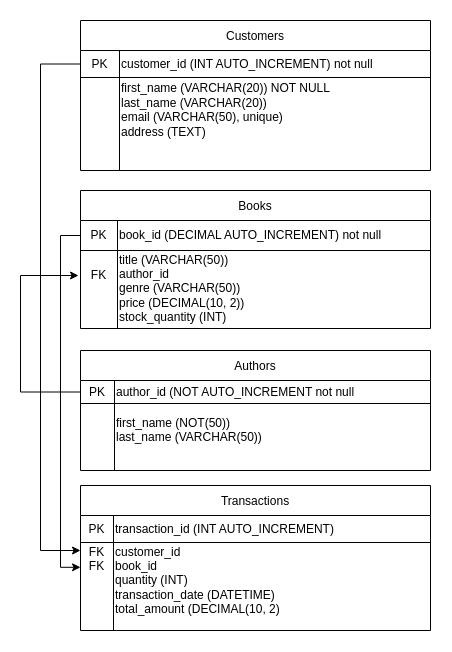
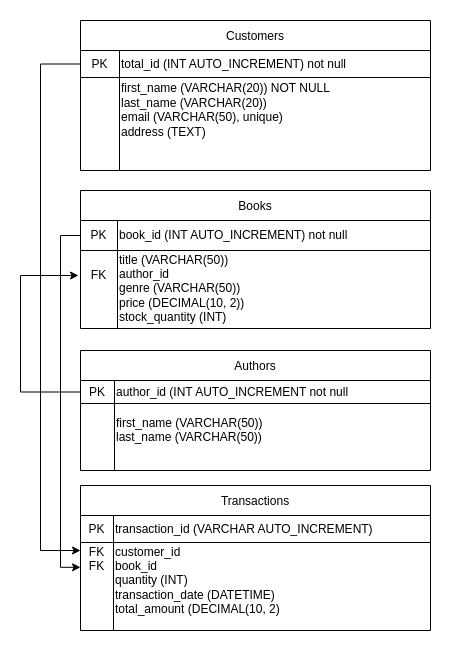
  <mxCell id="0" />
  <mxCell id="1" parent="0" />
  <mxCell id="2" value="Customers" style="shape=table;startSize=30;container=1;collapsible=0;childLayout=tableLayout;" vertex="1" parent="1"><mxGeometry x="80" y="20" width="350" height="150" as="geometry" /></mxCell>
  <mxCell id="3" value="" style="shape=tableRow;horizontal=0;startSize=0;swimlaneHead=0;swimlaneBody=0;strokeColor=inherit;top=0;left=0;bottom=0;right=0;collapsible=0;dropTarget=0;fillColor=none;points=[[0,0.5],[1,0.5]];portConstraint=eastwest;" vertex="1" parent="2"><mxGeometry y="30" width="350" height="27" as="geometry" /></mxCell>
  <mxCell id="4" value="PK" style="shape=partialRectangle;html=1;whiteSpace=wrap;connectable=0;strokeColor=inherit;overflow=hidden;fillColor=none;top=0;left=0;bottom=0;right=0;pointerEvents=1;" vertex="1" parent="3"><mxGeometry width="39" height="27" as="geometry"><mxRectangle width="39" height="27" as="alternateBounds" /></mxGeometry></mxCell>
- <mxCell id="5" value="customer_id (INT AUTO_INCREMENT) not null" style="shape=partialRectangle;html=1;whiteSpace=wrap;connectable=0;strokeColor=inherit;overflow=hidden;fillColor=none;top=0;left=0;bottom=0;right=0;pointerEvents=1;align=left;" vertex="1" parent="3"><mxGeometry x="39" width="311" height="27" as="geometry"><mxRectangle width="311" height="27" as="alternateBounds" /></mxGeometry></mxCell>
+ <mxCell id="5" value="total_id (INT AUTO_INCREMENT) not null" style="shape=partialRectangle;html=1;whiteSpace=wrap;connectable=0;strokeColor=inherit;overflow=hidden;fillColor=none;top=0;left=0;bottom=0;right=0;pointerEvents=1;align=left;" vertex="1" parent="3"><mxGeometry x="39" width="311" height="27" as="geometry"><mxRectangle width="311" height="27" as="alternateBounds" /></mxGeometry></mxCell>
  <mxCell id="6" value="" style="shape=tableRow;horizontal=0;startSize=0;swimlaneHead=0;swimlaneBody=0;strokeColor=inherit;top=0;left=0;bottom=0;right=0;collapsible=0;dropTarget=0;fillColor=none;points=[[0,0.5],[1,0.5]];portConstraint=eastwest;" vertex="1" parent="2"><mxGeometry y="57" width="350" height="93" as="geometry" /></mxCell>
  <mxCell id="7" value="" style="shape=partialRectangle;html=1;whiteSpace=wrap;connectable=0;strokeColor=inherit;overflow=hidden;fillColor=none;top=0;left=0;bottom=0;right=0;pointerEvents=1;" vertex="1" parent="6"><mxGeometry width="39" height="93" as="geometry"><mxRectangle width="39" height="93" as="alternateBounds" /></mxGeometry></mxCell>
  <mxCell id="8" value="&lt;span style=&quot;&quot;&gt;first_name (VARCHAR(20)) NOT NULL&lt;/span&gt;&lt;div&gt;last_name (VARCHAR(20))&amp;nbsp;&lt;br&gt;&lt;div style=&quot;&quot;&gt;email (VARCHAR(50), unique)&lt;/div&gt;&lt;div style=&quot;&quot;&gt;address (TEXT)&lt;/div&gt;&lt;div style=&quot;&quot;&gt;&lt;br&gt;&lt;/div&gt;&lt;/div&gt;&lt;div style=&quot;&quot;&gt;&lt;br&gt;&lt;/div&gt;" style="shape=partialRectangle;html=1;whiteSpace=wrap;connectable=0;strokeColor=inherit;overflow=hidden;fillColor=none;top=0;left=0;bottom=0;right=0;pointerEvents=1;align=left;" vertex="1" parent="6"><mxGeometry x="39" width="311" height="93" as="geometry"><mxRectangle width="311" height="93" as="alternateBounds" /></mxGeometry></mxCell>
  <mxCell id="9" value="Books" style="shape=table;startSize=30;container=1;collapsible=0;childLayout=tableLayout;" vertex="1" parent="1"><mxGeometry x="80" y="190" width="350" height="138.0" as="geometry" /></mxCell>
  <mxCell id="10" value="" style="shape=tableRow;horizontal=0;startSize=0;swimlaneHead=0;swimlaneBody=0;strokeColor=inherit;top=0;left=0;bottom=0;right=0;collapsible=0;dropTarget=0;fillColor=none;points=[[0,0.5],[1,0.5]];portConstraint=eastwest;" vertex="1" parent="9"><mxGeometry y="30" width="350" height="30" as="geometry" /></mxCell>
  <mxCell id="11" value="PK" style="shape=partialRectangle;html=1;whiteSpace=wrap;connectable=0;strokeColor=inherit;overflow=hidden;fillColor=none;top=0;left=0;bottom=0;right=0;pointerEvents=1;" vertex="1" parent="10"><mxGeometry width="37" height="30" as="geometry"><mxRectangle width="37" height="30" as="alternateBounds" /></mxGeometry></mxCell>
- <mxCell id="12" value="book_id (DECIMAL AUTO_INCREMENT)&amp;nbsp;&lt;span style=&quot;background-color: initial;&quot;&gt;not null&lt;/span&gt;" style="shape=partialRectangle;html=1;whiteSpace=wrap;connectable=0;strokeColor=inherit;overflow=hidden;fillColor=none;top=0;left=0;bottom=0;right=0;pointerEvents=1;align=left;" vertex="1" parent="10"><mxGeometry x="37" width="313" height="30" as="geometry"><mxRectangle width="313" height="30" as="alternateBounds" /></mxGeometry></mxCell>
+ <mxCell id="12" value="book_id (INT AUTO_INCREMENT)&amp;nbsp;&lt;span style=&quot;background-color: initial;&quot;&gt;not null&lt;/span&gt;" style="shape=partialRectangle;html=1;whiteSpace=wrap;connectable=0;strokeColor=inherit;overflow=hidden;fillColor=none;top=0;left=0;bottom=0;right=0;pointerEvents=1;align=left;" vertex="1" parent="10"><mxGeometry x="37" width="313" height="30" as="geometry"><mxRectangle width="313" height="30" as="alternateBounds" /></mxGeometry></mxCell>
  <mxCell id="13" value="" style="shape=tableRow;horizontal=0;startSize=0;swimlaneHead=0;swimlaneBody=0;strokeColor=inherit;top=0;left=0;bottom=0;right=0;collapsible=0;dropTarget=0;fillColor=none;points=[[0,0.5],[1,0.5]];portConstraint=eastwest;" vertex="1" parent="9"><mxGeometry y="60" width="350" height="78" as="geometry" /></mxCell>
  <mxCell id="14" value="&lt;div&gt;&lt;br&gt;&lt;/div&gt;&lt;div&gt;FK&lt;/div&gt;&lt;div&gt;&lt;br&gt;&lt;/div&gt;&lt;div&gt;&lt;br&gt;&lt;/div&gt;&lt;div&gt;&lt;br&gt;&lt;/div&gt;" style="shape=partialRectangle;html=1;whiteSpace=wrap;connectable=0;strokeColor=inherit;overflow=hidden;fillColor=none;top=0;left=0;bottom=0;right=0;pointerEvents=1;" vertex="1" parent="13"><mxGeometry width="37" height="78" as="geometry"><mxRectangle width="37" height="78" as="alternateBounds" /></mxGeometry></mxCell>
  <mxCell id="15" value="&lt;span style=&quot;&quot;&gt;title (VARCHAR(50))&amp;nbsp;&lt;/span&gt;&lt;div style=&quot;&quot;&gt;author_id&amp;nbsp;&amp;nbsp;&lt;/div&gt;&lt;div style=&quot;&quot;&gt;genre (VARCHAR(50))&lt;/div&gt;&lt;div style=&quot;&quot;&gt;price (DECIMAL(10, 2))&lt;/div&gt;&lt;div style=&quot;&quot;&gt;stock_quantity (INT)&lt;/div&gt;&lt;div style=&quot;&quot;&gt;&lt;br&gt;&lt;/div&gt;&lt;div style=&quot;&quot;&gt;&lt;br&gt;&lt;/div&gt;" style="shape=partialRectangle;html=1;whiteSpace=wrap;connectable=0;strokeColor=inherit;overflow=hidden;fillColor=none;top=0;left=0;bottom=0;right=0;pointerEvents=1;align=left;" vertex="1" parent="13"><mxGeometry x="37" width="313" height="78" as="geometry"><mxRectangle width="313" height="78" as="alternateBounds" /></mxGeometry></mxCell>
  <mxCell id="16" value="Authors" style="shape=table;startSize=30;container=1;collapsible=0;childLayout=tableLayout;" vertex="1" parent="1"><mxGeometry x="80" y="350" width="350" height="120" as="geometry" /></mxCell>
  <mxCell id="17" value="" style="shape=tableRow;horizontal=0;startSize=0;swimlaneHead=0;swimlaneBody=0;strokeColor=inherit;top=0;left=0;bottom=0;right=0;collapsible=0;dropTarget=0;fillColor=none;points=[[0,0.5],[1,0.5]];portConstraint=eastwest;" vertex="1" parent="16"><mxGeometry y="30" width="350" height="23" as="geometry" /></mxCell>
  <mxCell id="18" value="PK" style="shape=partialRectangle;html=1;whiteSpace=wrap;connectable=0;strokeColor=inherit;overflow=hidden;fillColor=none;top=0;left=0;bottom=0;right=0;pointerEvents=1;" vertex="1" parent="17"><mxGeometry width="34" height="23" as="geometry"><mxRectangle width="34" height="23" as="alternateBounds" /></mxGeometry></mxCell>
- <mxCell id="19" value="author_id (NOT AUTO_INCREMENT not null" style="shape=partialRectangle;html=1;whiteSpace=wrap;connectable=0;strokeColor=inherit;overflow=hidden;fillColor=none;top=0;left=0;bottom=0;right=0;pointerEvents=1;align=left;" vertex="1" parent="17"><mxGeometry x="34" width="316" height="23" as="geometry"><mxRectangle width="316" height="23" as="alternateBounds" /></mxGeometry></mxCell>
+ <mxCell id="19" value="author_id (INT AUTO_INCREMENT not null" style="shape=partialRectangle;html=1;whiteSpace=wrap;connectable=0;strokeColor=inherit;overflow=hidden;fillColor=none;top=0;left=0;bottom=0;right=0;pointerEvents=1;align=left;" vertex="1" parent="17"><mxGeometry x="34" width="316" height="23" as="geometry"><mxRectangle width="316" height="23" as="alternateBounds" /></mxGeometry></mxCell>
  <mxCell id="20" value="" style="shape=tableRow;horizontal=0;startSize=0;swimlaneHead=0;swimlaneBody=0;strokeColor=inherit;top=0;left=0;bottom=0;right=0;collapsible=0;dropTarget=0;fillColor=none;points=[[0,0.5],[1,0.5]];portConstraint=eastwest;" vertex="1" parent="16"><mxGeometry y="53" width="350" height="67" as="geometry" /></mxCell>
  <mxCell id="21" value="" style="shape=partialRectangle;html=1;whiteSpace=wrap;connectable=0;strokeColor=inherit;overflow=hidden;fillColor=none;top=0;left=0;bottom=0;right=0;pointerEvents=1;" vertex="1" parent="20"><mxGeometry width="34" height="67" as="geometry"><mxRectangle width="34" height="67" as="alternateBounds" /></mxGeometry></mxCell>
- <mxCell id="22" value="first_name (NOT(50))&lt;div&gt;last_name (VARCHAR(50))&lt;/div&gt;&lt;div&gt;&lt;br&gt;&lt;/div&gt;" style="shape=partialRectangle;html=1;whiteSpace=wrap;connectable=0;strokeColor=inherit;overflow=hidden;fillColor=none;top=0;left=0;bottom=0;right=0;pointerEvents=1;align=left;" vertex="1" parent="20"><mxGeometry x="34" width="316" height="67" as="geometry"><mxRectangle width="316" height="67" as="alternateBounds" /></mxGeometry></mxCell>
+ <mxCell id="22" value="first_name (VARCHAR(50))&lt;div&gt;last_name (VARCHAR(50))&lt;/div&gt;&lt;div&gt;&lt;br&gt;&lt;/div&gt;" style="shape=partialRectangle;html=1;whiteSpace=wrap;connectable=0;strokeColor=inherit;overflow=hidden;fillColor=none;top=0;left=0;bottom=0;right=0;pointerEvents=1;align=left;" vertex="1" parent="20"><mxGeometry x="34" width="316" height="67" as="geometry"><mxRectangle width="316" height="67" as="alternateBounds" /></mxGeometry></mxCell>
  <mxCell id="23" value="Transactions" style="shape=table;startSize=30;container=1;collapsible=0;childLayout=tableLayout;" vertex="1" parent="1"><mxGeometry x="80" y="485" width="350" height="145" as="geometry" /></mxCell>
  <mxCell id="24" value="" style="shape=tableRow;horizontal=0;startSize=0;swimlaneHead=0;swimlaneBody=0;strokeColor=inherit;top=0;left=0;bottom=0;right=0;collapsible=0;dropTarget=0;fillColor=none;points=[[0,0.5],[1,0.5]];portConstraint=eastwest;" vertex="1" parent="23"><mxGeometry y="30" width="350" height="27" as="geometry" /></mxCell>
  <mxCell id="25" value="PK" style="shape=partialRectangle;html=1;whiteSpace=wrap;connectable=0;strokeColor=inherit;overflow=hidden;fillColor=none;top=0;left=0;bottom=0;right=0;pointerEvents=1;" vertex="1" parent="24"><mxGeometry width="33" height="27" as="geometry"><mxRectangle width="33" height="27" as="alternateBounds" /></mxGeometry></mxCell>
- <mxCell id="26" value="transaction_id (INT AUTO_INCREMENT)" style="shape=partialRectangle;html=1;whiteSpace=wrap;connectable=0;strokeColor=inherit;overflow=hidden;fillColor=none;top=0;left=0;bottom=0;right=0;pointerEvents=1;align=left;" vertex="1" parent="24"><mxGeometry x="33" width="317" height="27" as="geometry"><mxRectangle width="317" height="27" as="alternateBounds" /></mxGeometry></mxCell>
+ <mxCell id="26" value="transaction_id (VARCHAR AUTO_INCREMENT)" style="shape=partialRectangle;html=1;whiteSpace=wrap;connectable=0;strokeColor=inherit;overflow=hidden;fillColor=none;top=0;left=0;bottom=0;right=0;pointerEvents=1;align=left;" vertex="1" parent="24"><mxGeometry x="33" width="317" height="27" as="geometry"><mxRectangle width="317" height="27" as="alternateBounds" /></mxGeometry></mxCell>
  <mxCell id="27" value="" style="shape=tableRow;horizontal=0;startSize=0;swimlaneHead=0;swimlaneBody=0;strokeColor=inherit;top=0;left=0;bottom=0;right=0;collapsible=0;dropTarget=0;fillColor=none;points=[[0,0.5],[1,0.5]];portConstraint=eastwest;" vertex="1" parent="23"><mxGeometry y="57" width="350" height="88" as="geometry" /></mxCell>
  <mxCell id="28" value="FK&lt;div&gt;FK&lt;/div&gt;&lt;div&gt;&lt;br&gt;&lt;/div&gt;&lt;div&gt;&lt;br&gt;&lt;/div&gt;&lt;div&gt;&lt;br&gt;&lt;/div&gt;&lt;div&gt;&lt;br&gt;&lt;/div&gt;" style="shape=partialRectangle;html=1;whiteSpace=wrap;connectable=0;strokeColor=inherit;overflow=hidden;fillColor=none;top=0;left=0;bottom=0;right=0;pointerEvents=1;" vertex="1" parent="27"><mxGeometry width="33" height="88" as="geometry"><mxRectangle width="33" height="88" as="alternateBounds" /></mxGeometry></mxCell>
  <mxCell id="29" value="customer_id&lt;div&gt;book_id&lt;/div&gt;&lt;div&gt;quantity (INT)&lt;br&gt;&lt;div&gt;transaction_date (DATETIME)&lt;/div&gt;&lt;div&gt;total_amount (DECIMAL(10, 2)&lt;/div&gt;&lt;div&gt;&lt;br&gt;&lt;/div&gt;&lt;/div&gt;" style="shape=partialRectangle;html=1;whiteSpace=wrap;connectable=0;strokeColor=inherit;overflow=hidden;fillColor=none;top=0;left=0;bottom=0;right=0;pointerEvents=1;align=left;" vertex="1" parent="27"><mxGeometry x="33" width="317" height="88" as="geometry"><mxRectangle width="317" height="88" as="alternateBounds" /></mxGeometry></mxCell>
  <mxCell id="30" value="" style="edgeStyle=orthogonalEdgeStyle;rounded=0;orthogonalLoop=1;jettySize=auto;html=1;exitX=0;exitY=0.5;exitDx=0;exitDy=0;" edge="1" parent="1" source="17"><mxGeometry relative="1" as="geometry"><mxPoint x="90" y="420" as="sourcePoint" /><mxPoint x="78" y="275" as="targetPoint" /><Array as="points"><mxPoint x="20" y="392" /><mxPoint x="20" y="275" /></Array></mxGeometry></mxCell>
  <mxCell id="31" value="" style="edgeStyle=orthogonalEdgeStyle;rounded=0;orthogonalLoop=1;jettySize=auto;html=1;entryX=0;entryY=0.282;entryDx=0;entryDy=0;entryPerimeter=0;exitX=0;exitY=0.5;exitDx=0;exitDy=0;" edge="1" parent="1" source="10" target="27"><mxGeometry relative="1" as="geometry"><mxPoint x="100" y="430" as="sourcePoint" /><mxPoint x="-30" y="575" as="targetPoint" /></mxGeometry></mxCell>
  <mxCell id="32" value="" style="edgeStyle=orthogonalEdgeStyle;rounded=0;orthogonalLoop=1;jettySize=auto;html=1;exitX=0;exitY=0.5;exitDx=0;exitDy=0;" edge="1" parent="1" source="3"><mxGeometry relative="1" as="geometry"><mxPoint x="10" y="260" as="sourcePoint" /><mxPoint x="80" y="550" as="targetPoint" /><Array as="points"><mxPoint x="40" y="64" /><mxPoint x="40" y="550" /></Array></mxGeometry></mxCell>
